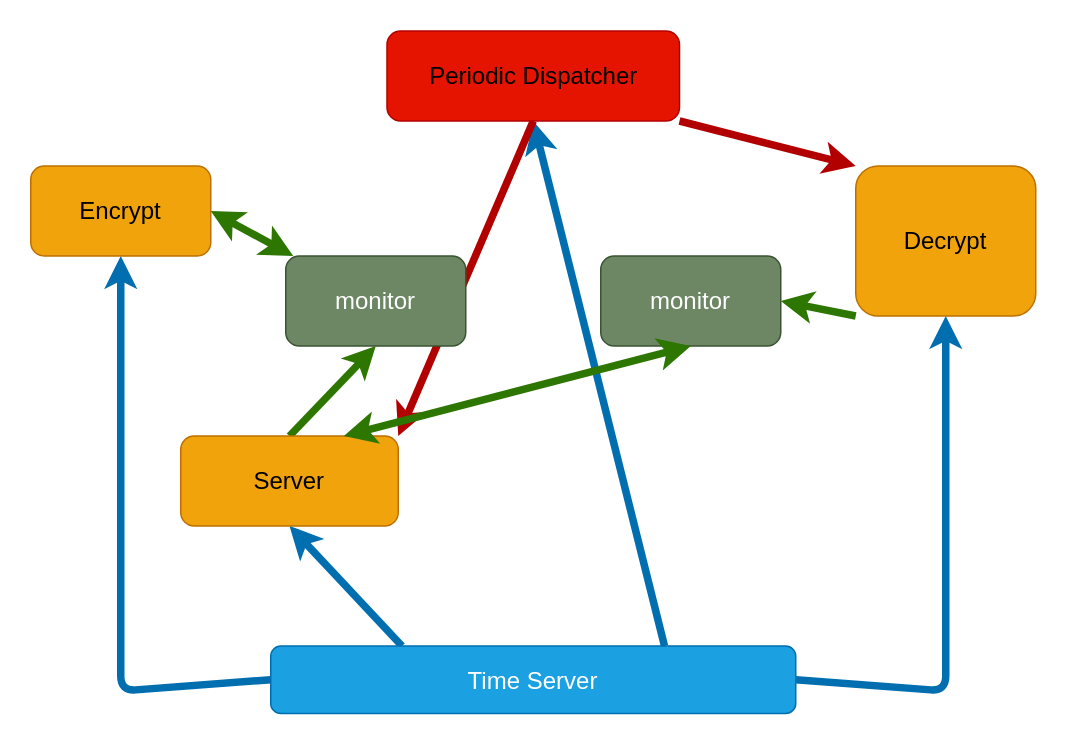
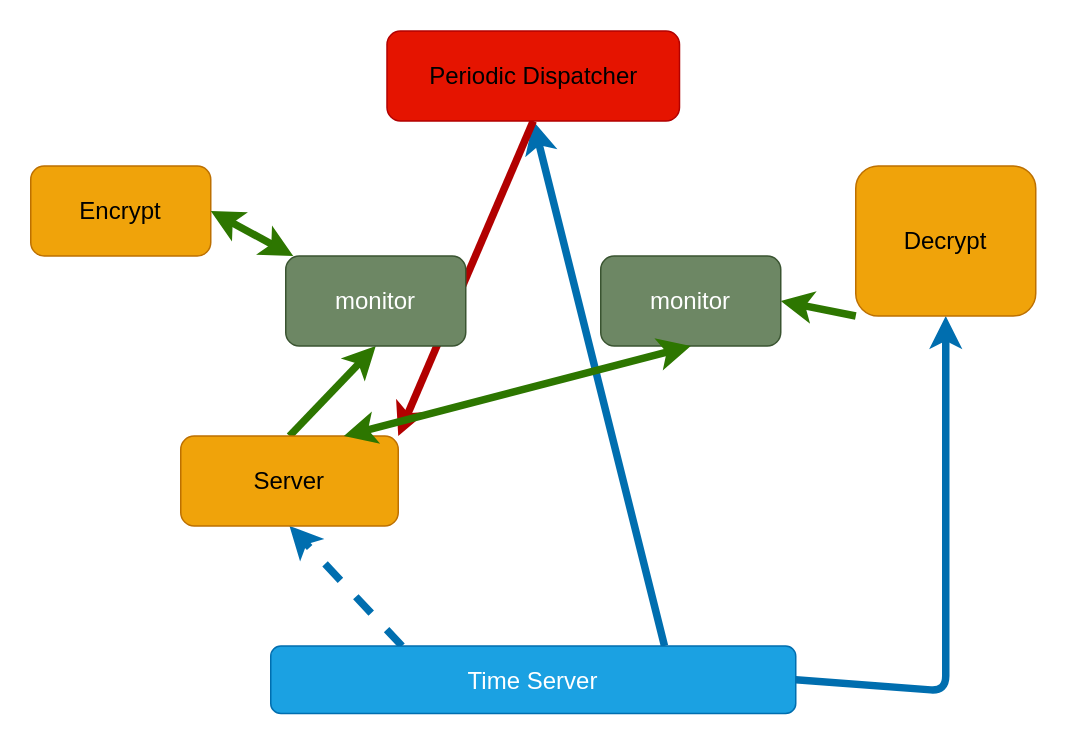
  <mxCell id="0" />
  <mxCell id="1" parent="0" />
- <mxCell id="2" style="edgeStyle=none;html=1;exitX=0;exitY=0.5;exitDx=0;exitDy=0;fontSize=16;fillColor=#1ba1e2;strokeColor=#006EAF;strokeWidth=5;" parent="1" source="6" target="12" edge="1"><mxGeometry relative="1" as="geometry"><Array as="points"><mxPoint x="80" y="460" /></Array></mxGeometry></mxCell>
  <mxCell id="3" style="edgeStyle=none;html=1;exitX=1;exitY=0.5;exitDx=0;exitDy=0;entryX=0.5;entryY=1;entryDx=0;entryDy=0;strokeWidth=5;fontSize=16;fillColor=#1ba1e2;strokeColor=#006EAF;" parent="1" source="6" target="14" edge="1"><mxGeometry relative="1" as="geometry"><Array as="points"><mxPoint x="630" y="460" /></Array></mxGeometry></mxCell>
- <mxCell id="4" style="edgeStyle=none;html=1;exitX=0.25;exitY=0;exitDx=0;exitDy=0;strokeWidth=5;fontSize=16;fillColor=#1ba1e2;strokeColor=#006EAF;entryX=0.5;entryY=1;entryDx=0;entryDy=0;" parent="1" source="6" target="11" edge="1"><mxGeometry relative="1" as="geometry"><mxPoint x="170" y="350" as="targetPoint" /><Array as="points" /></mxGeometry></mxCell>
+ <mxCell id="4" style="edgeStyle=none;html=1;exitX=0.25;exitY=0;exitDx=0;exitDy=0;strokeWidth=5;fontSize=16;fillColor=#1ba1e2;strokeColor=#006EAF;entryX=0.5;entryY=1;entryDx=0;entryDy=0;dashed=1;" parent="1" source="6" target="11" edge="1"><mxGeometry relative="1" as="geometry"><mxPoint x="170" y="350" as="targetPoint" /><Array as="points" /></mxGeometry></mxCell>
  <mxCell id="5" style="edgeStyle=none;html=1;exitX=0.75;exitY=0;exitDx=0;exitDy=0;entryX=0.5;entryY=1;entryDx=0;entryDy=0;strokeWidth=5;fontSize=16;fillColor=#1ba1e2;strokeColor=#006EAF;" parent="1" source="6" target="9" edge="1"><mxGeometry relative="1" as="geometry" /></mxCell>
  <mxCell id="6" value="Time Server" style="rounded=1;whiteSpace=wrap;html=1;fontSize=16;fillColor=#1ba1e2;fontColor=#ffffff;strokeColor=#006EAF;" parent="1" vertex="1"><mxGeometry x="180" y="430" width="350" height="45" as="geometry" /></mxCell>
  <mxCell id="7" style="edgeStyle=none;html=1;exitX=0.5;exitY=1;exitDx=0;exitDy=0;entryX=1;entryY=0;entryDx=0;entryDy=0;strokeWidth=5;fontSize=16;fillColor=#e51400;strokeColor=#B20000;" parent="1" source="9" target="11" edge="1"><mxGeometry relative="1" as="geometry" /></mxCell>
- <mxCell id="8" style="edgeStyle=none;html=1;exitX=1;exitY=1;exitDx=0;exitDy=0;entryX=0;entryY=0;entryDx=0;entryDy=0;strokeWidth=5;fontSize=16;fontColor=#000000;fillColor=#e51400;strokeColor=#B20000;" parent="1" source="9" target="14" edge="1"><mxGeometry relative="1" as="geometry" /></mxCell>
  <mxCell id="9" value="&lt;font color=&quot;#000000&quot;&gt;Periodic Dispatcher&lt;/font&gt;" style="rounded=1;whiteSpace=wrap;html=1;fontSize=16;fillColor=#e51400;fontColor=#ffffff;strokeColor=#B20000;" parent="1" vertex="1"><mxGeometry x="257.5" y="20" width="195" height="60" as="geometry" /></mxCell>
  <mxCell id="10" style="edgeStyle=none;html=1;exitX=0.5;exitY=0;exitDx=0;exitDy=0;entryX=0.5;entryY=1;entryDx=0;entryDy=0;strokeWidth=5;fontSize=16;fillColor=#60a917;strokeColor=#2D7600;" parent="1" source="11" target="15" edge="1"><mxGeometry relative="1" as="geometry" /></mxCell>
  <mxCell id="11" value="Server" style="rounded=1;whiteSpace=wrap;html=1;fontSize=16;fillColor=#f0a30a;fontColor=#000000;strokeColor=#BD7000;" parent="1" vertex="1"><mxGeometry x="120" y="290" width="145" height="60" as="geometry" /></mxCell>
  <mxCell id="12" value="Encrypt" style="rounded=1;whiteSpace=wrap;html=1;fontSize=16;fillColor=#f0a30a;fontColor=#000000;strokeColor=#BD7000;" parent="1" vertex="1"><mxGeometry x="20" y="110" width="120" height="60" as="geometry" /></mxCell>
  <mxCell id="13" style="edgeStyle=none;html=1;exitX=0;exitY=1;exitDx=0;exitDy=0;entryX=1;entryY=0.5;entryDx=0;entryDy=0;strokeWidth=5;fontSize=16;fillColor=#60a917;strokeColor=#2D7600;" parent="1" source="14" target="16" edge="1"><mxGeometry relative="1" as="geometry" /></mxCell>
  <mxCell id="14" value="Decrypt" style="rounded=1;whiteSpace=wrap;html=1;fontSize=16;fillColor=#f0a30a;fontColor=#000000;strokeColor=#BD7000;" parent="1" vertex="1"><mxGeometry x="570" y="110" width="120" height="100" as="geometry" /></mxCell>
  <mxCell id="15" value="monitor" style="rounded=1;whiteSpace=wrap;html=1;fontSize=16;fillColor=#6d8764;fontColor=#ffffff;strokeColor=#3A5431;" parent="1" vertex="1"><mxGeometry x="190" y="170" width="120" height="60" as="geometry" /></mxCell>
  <mxCell id="16" value="monitor" style="rounded=1;whiteSpace=wrap;html=1;fontSize=16;fillColor=#6d8764;fontColor=#ffffff;strokeColor=#3A5431;" parent="1" vertex="1"><mxGeometry x="400" y="170" width="120" height="60" as="geometry" /></mxCell>
  <mxCell id="17" value="" style="endArrow=classic;startArrow=classic;html=1;strokeWidth=5;fontSize=16;exitX=1;exitY=0.5;exitDx=0;exitDy=0;fillColor=#60a917;strokeColor=#2D7600;" parent="1" source="12" target="15" edge="1"><mxGeometry width="50" height="50" relative="1" as="geometry"><mxPoint x="170" y="140" as="sourcePoint" /><mxPoint x="220" y="90" as="targetPoint" /></mxGeometry></mxCell>
  <mxCell id="18" value="" style="endArrow=classic;startArrow=classic;html=1;strokeWidth=5;fontSize=16;entryX=0.75;entryY=0;entryDx=0;entryDy=0;exitX=0.5;exitY=1;exitDx=0;exitDy=0;fillColor=#60a917;strokeColor=#2D7600;" parent="1" source="16" target="11" edge="1"><mxGeometry width="50" height="50" relative="1" as="geometry"><mxPoint x="500" y="160" as="sourcePoint" /><mxPoint x="570" y="180" as="targetPoint" /></mxGeometry></mxCell>
